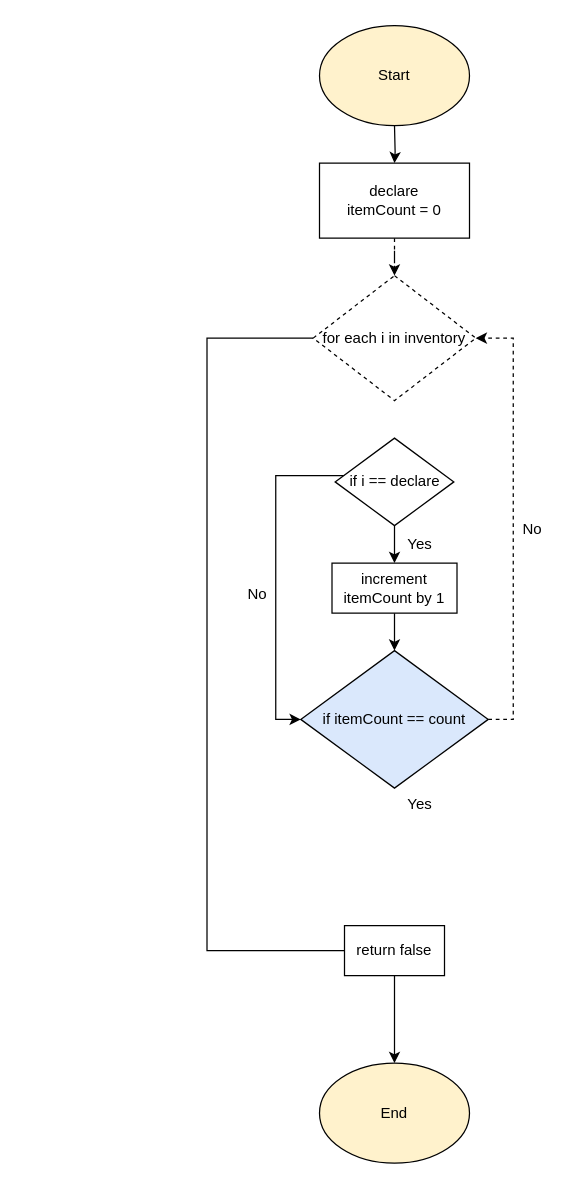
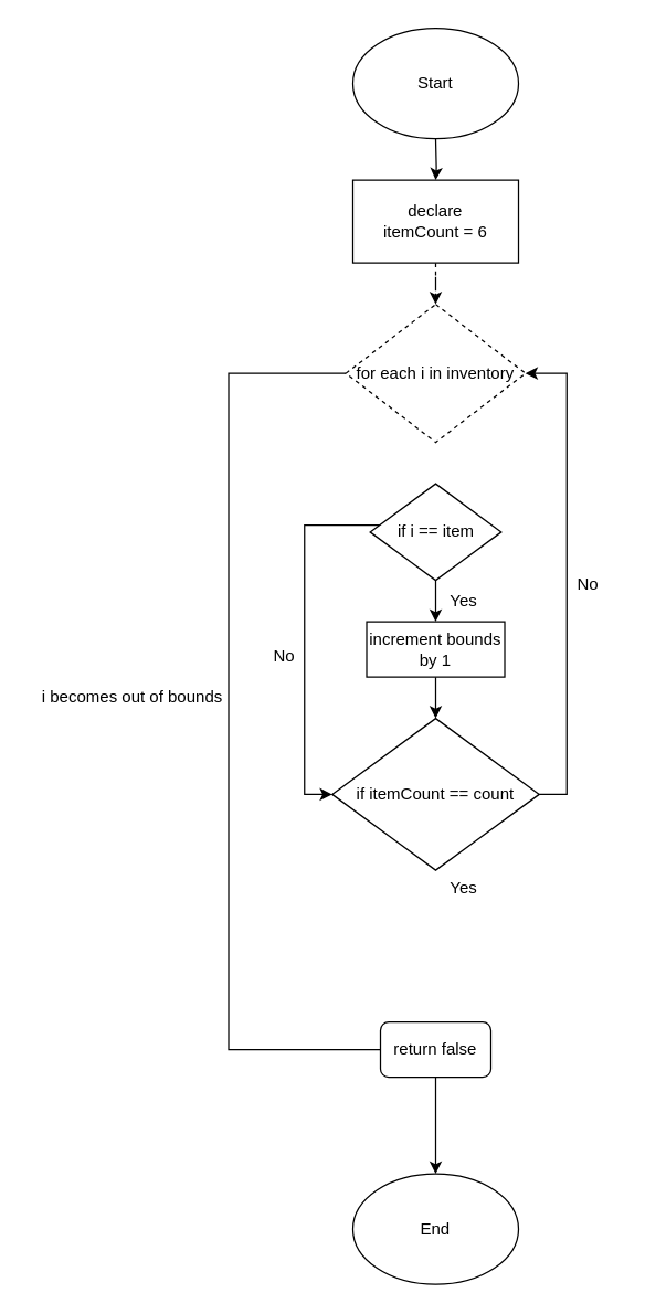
  <mxCell id="0" />
  <mxCell id="1" parent="0" />
  <mxCell id="2" value="" style="edgeStyle=orthogonalEdgeStyle;rounded=0;orthogonalLoop=1;jettySize=auto;html=1;" edge="1" parent="1" target="4"><mxGeometry relative="1" as="geometry"><mxPoint x="315" y="100" as="sourcePoint" /></mxGeometry></mxCell>
  <mxCell id="3" value="" style="edgeStyle=orthogonalEdgeStyle;rounded=0;orthogonalLoop=1;jettySize=auto;html=1;dashed=1;" edge="1" parent="1" source="4" target="6"><mxGeometry relative="1" as="geometry" /></mxCell>
- <mxCell id="4" value="declare &lt;br&gt;itemCount = 0" style="rounded=0;whiteSpace=wrap;html=1;" vertex="1" parent="1"><mxGeometry x="255" y="130" width="120" height="60" as="geometry" /></mxCell>
+ <mxCell id="4" value="declare &lt;br&gt;itemCount = 6" style="rounded=0;whiteSpace=wrap;html=1;" vertex="1" parent="1"><mxGeometry x="255" y="130" width="120" height="60" as="geometry" /></mxCell>
  <mxCell id="5" style="edgeStyle=orthogonalEdgeStyle;rounded=0;orthogonalLoop=1;jettySize=auto;html=1;exitX=0;exitY=0.5;exitDx=0;exitDy=0;entryX=0;entryY=0.5;entryDx=0;entryDy=0;endArrow=none;" edge="1" parent="1" source="6" target="15"><mxGeometry relative="1" as="geometry"><Array as="points"><mxPoint x="165" y="270" /><mxPoint x="165" y="760" /></Array></mxGeometry></mxCell>
  <mxCell id="6" value="for each i in inventory" style="rhombus;whiteSpace=wrap;html=1;dashed=1;" vertex="1" parent="1"><mxGeometry x="250" y="220" width="130" height="100" as="geometry" /></mxCell>
  <mxCell id="7" value="" style="edgeStyle=orthogonalEdgeStyle;rounded=0;orthogonalLoop=1;jettySize=auto;html=1;" edge="1" parent="1" source="9" target="11"><mxGeometry relative="1" as="geometry" /></mxCell>
  <mxCell id="8" style="edgeStyle=orthogonalEdgeStyle;rounded=0;orthogonalLoop=1;jettySize=auto;html=1;entryX=0;entryY=0.5;entryDx=0;entryDy=0;" edge="1" parent="1" target="13"><mxGeometry relative="1" as="geometry"><mxPoint x="275.002" y="390.004" as="sourcePoint" /><mxPoint x="199.98" y="545.02" as="targetPoint" /><Array as="points"><mxPoint x="275" y="380" /><mxPoint x="220" y="380" /><mxPoint x="220" y="575" /></Array></mxGeometry></mxCell>
- <mxCell id="9" value="if i == declare" style="rhombus;whiteSpace=wrap;html=1;" vertex="1" parent="1"><mxGeometry x="267.5" y="350" width="95" height="70" as="geometry" /></mxCell>
+ <mxCell id="9" value="if i == item" style="rhombus;whiteSpace=wrap;html=1;" vertex="1" parent="1"><mxGeometry x="267.5" y="350" width="95" height="70" as="geometry" /></mxCell>
  <mxCell id="10" value="" style="edgeStyle=orthogonalEdgeStyle;rounded=0;orthogonalLoop=1;jettySize=auto;html=1;" edge="1" parent="1" source="11" target="13"><mxGeometry relative="1" as="geometry" /></mxCell>
- <mxCell id="11" value="increment itemCount by 1" style="whiteSpace=wrap;html=1;" vertex="1" parent="1"><mxGeometry x="265" y="450" width="100" height="40" as="geometry" /></mxCell>
- <mxCell id="12" style="edgeStyle=orthogonalEdgeStyle;rounded=0;orthogonalLoop=1;jettySize=auto;html=1;exitX=1;exitY=0.5;exitDx=0;exitDy=0;entryX=1;entryY=0.5;entryDx=0;entryDy=0;dashed=1;" edge="1" parent="1" source="13" target="6"><mxGeometry relative="1" as="geometry" /></mxCell>
- <mxCell id="13" value="if itemCount == count" style="rhombus;whiteSpace=wrap;html=1;fillColor=#dae8fc;" vertex="1" parent="1"><mxGeometry x="240" y="520" width="150" height="110" as="geometry" /></mxCell>
+ <mxCell id="11" value="increment bounds by 1" style="whiteSpace=wrap;html=1;" vertex="1" parent="1"><mxGeometry x="265" y="450" width="100" height="40" as="geometry" /></mxCell>
+ <mxCell id="12" style="edgeStyle=orthogonalEdgeStyle;rounded=0;orthogonalLoop=1;jettySize=auto;html=1;exitX=1;exitY=0.5;exitDx=0;exitDy=0;entryX=1;entryY=0.5;entryDx=0;entryDy=0;" edge="1" parent="1" source="13" target="6"><mxGeometry relative="1" as="geometry" /></mxCell>
+ <mxCell id="13" value="if itemCount == count" style="rhombus;whiteSpace=wrap;html=1;" vertex="1" parent="1"><mxGeometry x="240" y="520" width="150" height="110" as="geometry" /></mxCell>
  <mxCell id="14" value="" style="edgeStyle=orthogonalEdgeStyle;rounded=0;orthogonalLoop=1;jettySize=auto;html=1;" edge="1" parent="1" source="15"><mxGeometry relative="1" as="geometry"><mxPoint x="315" y="850" as="targetPoint" /></mxGeometry></mxCell>
- <mxCell id="15" value="return false" style="rounded=0;whiteSpace=wrap;html=1;" vertex="1" parent="1"><mxGeometry x="275" y="740" width="80" height="40" as="geometry" /></mxCell>
+ <mxCell id="15" value="return false" style="whiteSpace=wrap;html=1;rounded=1;" vertex="1" parent="1"><mxGeometry x="275" y="740" width="80" height="40" as="geometry" /></mxCell>
  <mxCell id="16" value="No" style="text;html=1;align=center;verticalAlign=middle;resizable=0;points=[];autosize=1;strokeColor=none;fillColor=none;" vertex="1" parent="1"><mxGeometry x="405" y="408" width="40" height="30" as="geometry" /></mxCell>
  <mxCell id="17" value="Yes" style="text;html=1;align=center;verticalAlign=middle;resizable=0;points=[];autosize=1;strokeColor=none;fillColor=none;" vertex="1" parent="1"><mxGeometry x="315" y="628" width="40" height="30" as="geometry" /></mxCell>
  <mxCell id="18" value="Yes" style="text;html=1;align=center;verticalAlign=middle;resizable=0;points=[];autosize=1;strokeColor=none;fillColor=none;" vertex="1" parent="1"><mxGeometry x="315" y="420" width="40" height="30" as="geometry" /></mxCell>
  <mxCell id="19" value="No" style="text;html=1;align=center;verticalAlign=middle;resizable=0;points=[];autosize=1;strokeColor=none;fillColor=none;" vertex="1" parent="1"><mxGeometry x="185" y="460" width="40" height="30" as="geometry" /></mxCell>
- <mxCell id="21" value="Start" style="ellipse;whiteSpace=wrap;html=1;fillColor=#fff2cc;" vertex="1" parent="1"><mxGeometry x="255" y="20" width="120" height="80" as="geometry" /></mxCell>
- <mxCell id="22" value="End" style="ellipse;whiteSpace=wrap;html=1;fillColor=#fff2cc;" vertex="1" parent="1"><mxGeometry x="255" y="850" width="120" height="80" as="geometry" /></mxCell>
+ <mxCell id="20" value="i becomes out of bounds" style="text;html=1;align=center;verticalAlign=middle;resizable=0;points=[];autosize=1;strokeColor=none;fillColor=none;" vertex="1" parent="1"><mxGeometry x="20" y="490" width="150" height="30" as="geometry" /></mxCell>
+ <mxCell id="21" value="Start" style="ellipse;whiteSpace=wrap;html=1;" vertex="1" parent="1"><mxGeometry x="255" y="20" width="120" height="80" as="geometry" /></mxCell>
+ <mxCell id="22" value="End" style="ellipse;whiteSpace=wrap;html=1;" vertex="1" parent="1"><mxGeometry x="255" y="850" width="120" height="80" as="geometry" /></mxCell>
